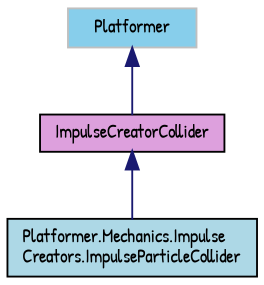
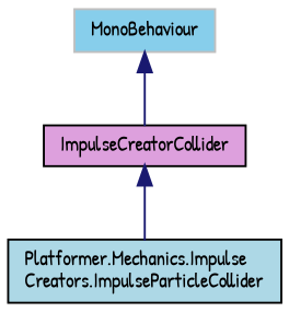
  digraph {
    fontname="Patrick Hand"
    node [color=black fontname="Patrick Hand" fontsize=10 shape=record style=filled]
    edge [color=midnightblue dir=back fontname="Patrick Hand" fontsize=10 labelfontname=Helvetica labelfontsize=10 style=solid]
    n1 [fillcolor=lightblue fontcolor=black height=0.2 label="Platformer.Mechanics.Impulse\lCreators.ImpulseParticleCollider" width=0.4]
    n2 [fillcolor=plum height=0.2 label=ImpulseCreatorCollider width=0.4]
-   n3 [color=grey75 fillcolor=skyblue height=0.2 label=Platformer width=0.4]
+   n3 [color=grey75 fillcolor=skyblue height=0.2 label=MonoBehaviour width=0.4]
    n2 -> n1
    n3 -> n2
  }
